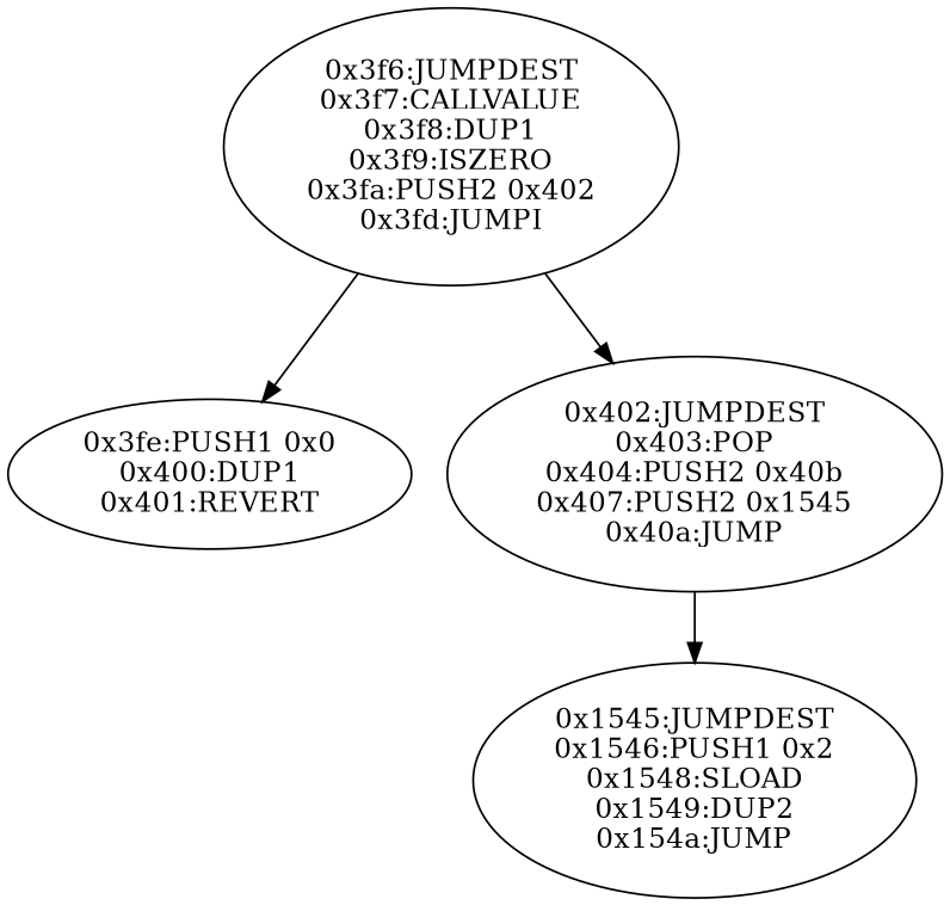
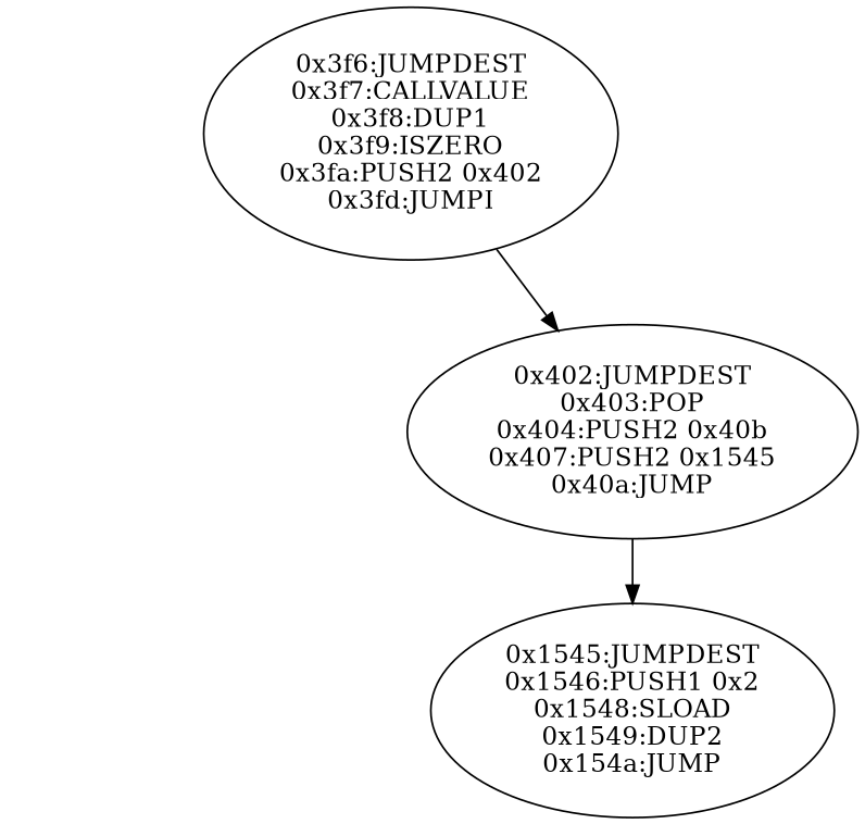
  digraph {
    n1 [label="0x3f6:JUMPDEST\n0x3f7:CALLVALUE\n0x3f8:DUP1\n0x3f9:ISZERO\n0x3fa:PUSH2 0x402\n0x3fd:JUMPI"]
-   n2 [label="0x3fe:PUSH1 0x0\n0x400:DUP1\n0x401:REVERT"]
    n3 [label="0x402:JUMPDEST\n0x403:POP\n0x404:PUSH2 0x40b\n0x407:PUSH2 0x1545\n0x40a:JUMP"]
    n4 [label="0x1545:JUMPDEST\n0x1546:PUSH1 0x2\n0x1548:SLOAD\n0x1549:DUP2\n0x154a:JUMP"]
-   n1 -> n2
    n1 -> n3
    n3 -> n4
  }
